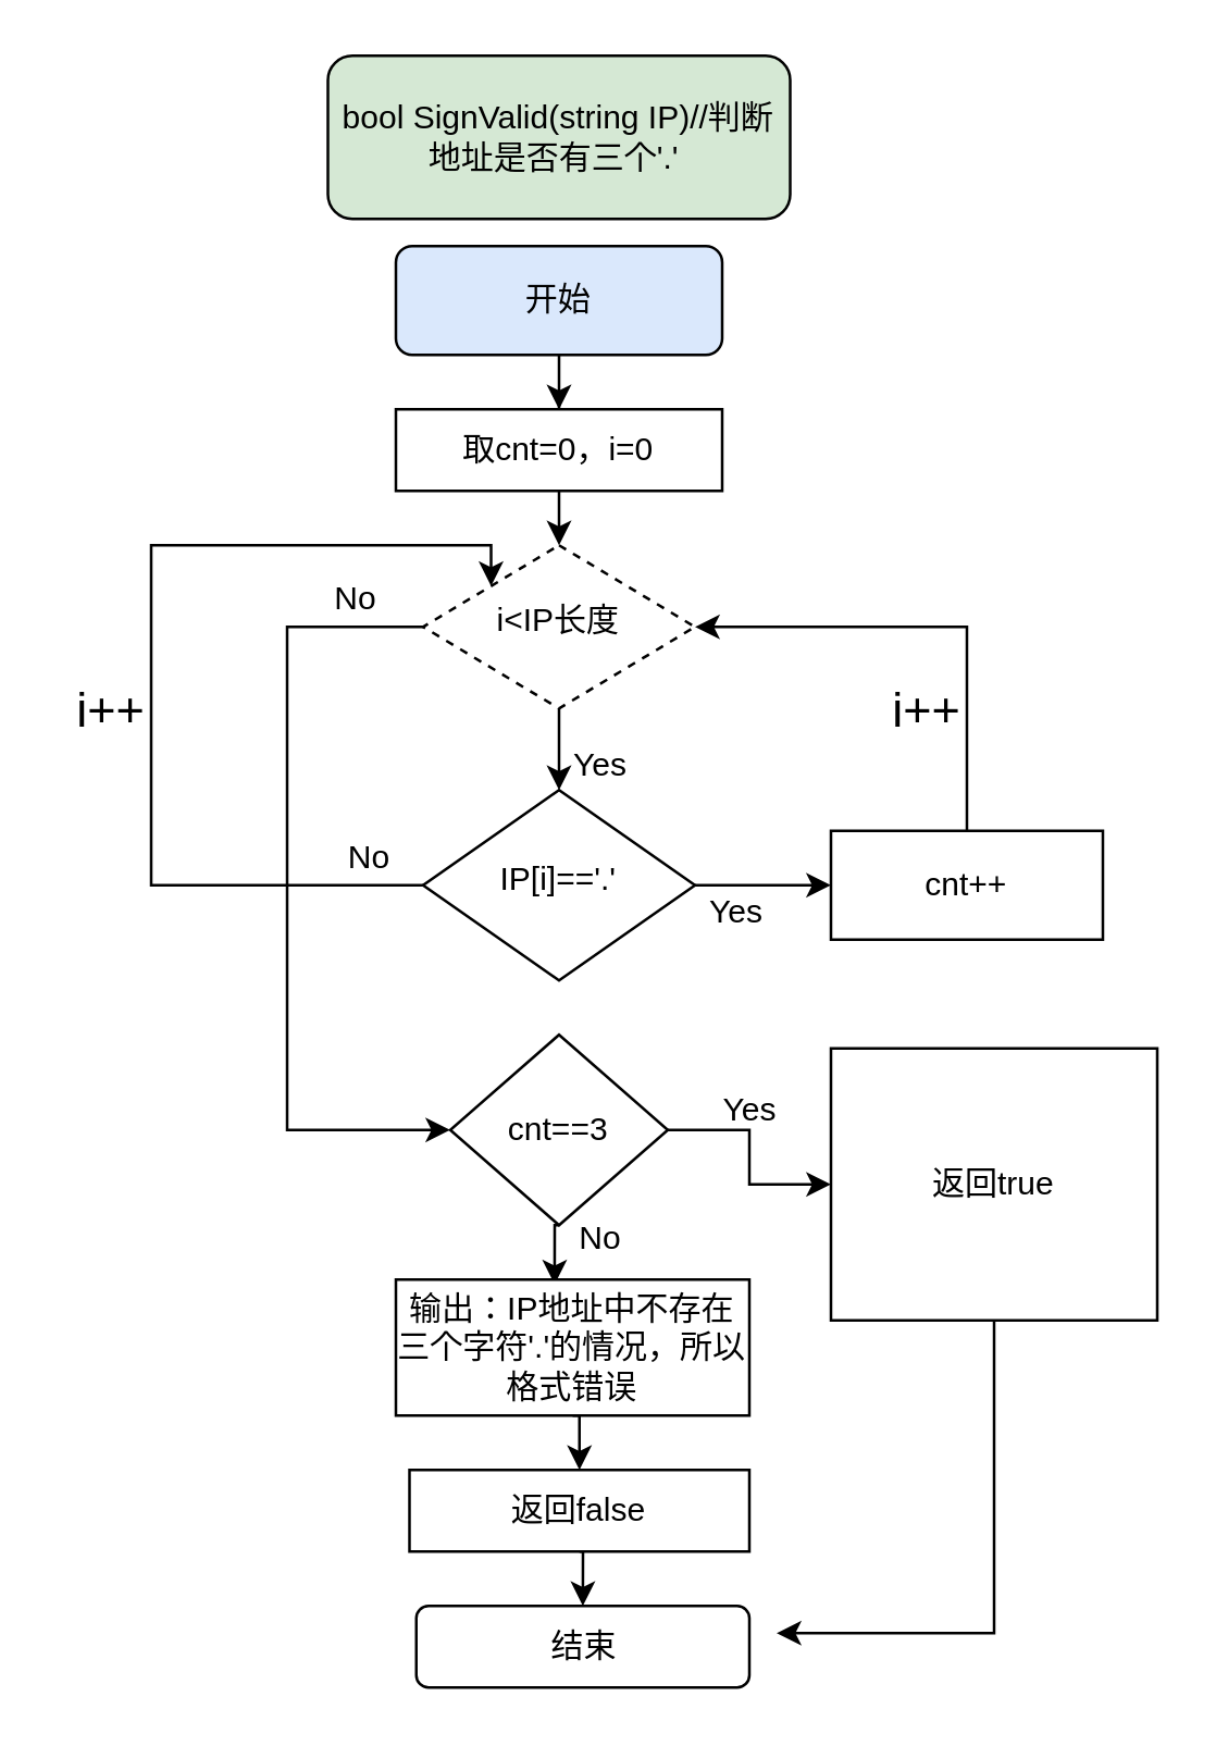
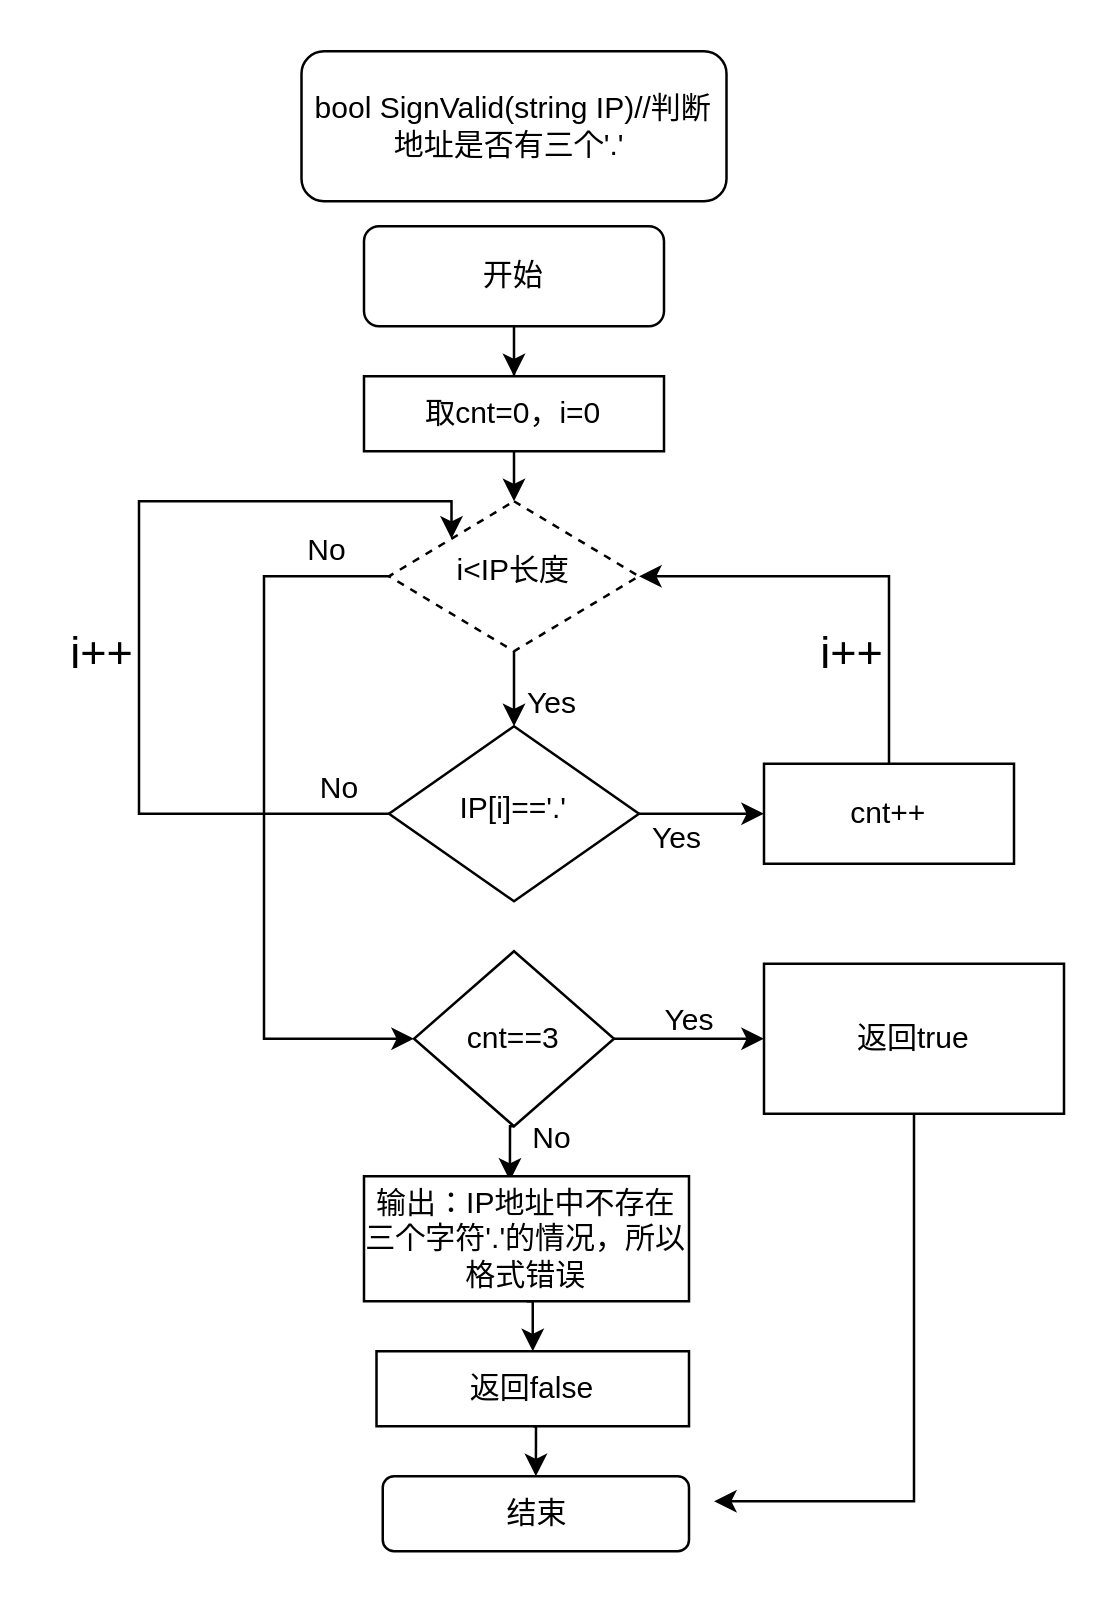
  <mxCell id="0" />
  <mxCell id="1" parent="0" />
  <mxCell id="2" style="edgeStyle=orthogonalEdgeStyle;rounded=0;orthogonalLoop=1;jettySize=auto;html=1;exitX=0.5;exitY=1;exitDx=0;exitDy=0;" edge="1" parent="1" source="3" target="14"><mxGeometry relative="1" as="geometry"><mxPoint x="205" y="160" as="targetPoint" /></mxGeometry></mxCell>
- <mxCell id="3" value="开始" style="rounded=1;whiteSpace=wrap;html=1;fontSize=12;glass=0;strokeWidth=1;shadow=0;fillColor=#dae8fc;" parent="1" vertex="1"><mxGeometry x="145" y="90" width="120" height="40" as="geometry" /></mxCell>
+ <mxCell id="3" value="开始" style="rounded=1;whiteSpace=wrap;html=1;fontSize=12;glass=0;strokeWidth=1;shadow=0;" parent="1" vertex="1"><mxGeometry x="145" y="90" width="120" height="40" as="geometry" /></mxCell>
  <mxCell id="4" style="edgeStyle=orthogonalEdgeStyle;rounded=0;orthogonalLoop=1;jettySize=auto;html=1;exitX=1;exitY=0.5;exitDx=0;exitDy=0;" edge="1" parent="1" source="6" target="16"><mxGeometry relative="1" as="geometry"><mxPoint x="295" y="330" as="targetPoint" /></mxGeometry></mxCell>
  <mxCell id="5" style="edgeStyle=orthogonalEdgeStyle;rounded=0;orthogonalLoop=1;jettySize=auto;html=1;fontSize=12;entryX=0;entryY=0;entryDx=0;entryDy=0;" edge="1" parent="1" source="6" target="9"><mxGeometry relative="1" as="geometry"><mxPoint x="55" y="210" as="targetPoint" /><Array as="points"><mxPoint x="55" y="325" /><mxPoint x="55" y="200" /><mxPoint x="180" y="200" /></Array></mxGeometry></mxCell>
  <mxCell id="6" value="IP[i]=='.'" style="rhombus;whiteSpace=wrap;html=1;shadow=0;fontFamily=Helvetica;fontSize=12;align=center;strokeWidth=1;spacing=6;spacingTop=-4;" parent="1" vertex="1"><mxGeometry x="155" y="290" width="100" height="70" as="geometry" /></mxCell>
  <mxCell id="7" style="edgeStyle=orthogonalEdgeStyle;rounded=0;orthogonalLoop=1;jettySize=auto;html=1;" edge="1" parent="1" source="9"><mxGeometry relative="1" as="geometry"><mxPoint x="205" y="290" as="targetPoint" /></mxGeometry></mxCell>
  <mxCell id="8" style="edgeStyle=orthogonalEdgeStyle;rounded=0;orthogonalLoop=1;jettySize=auto;html=1;exitX=0;exitY=0.5;exitDx=0;exitDy=0;fontSize=12;entryX=0;entryY=0.5;entryDx=0;entryDy=0;" edge="1" parent="1" source="9" target="22"><mxGeometry relative="1" as="geometry"><mxPoint x="105" y="410" as="targetPoint" /><Array as="points"><mxPoint x="105" y="230" /><mxPoint x="105" y="415" /></Array></mxGeometry></mxCell>
  <mxCell id="9" value="i&amp;lt;IP长度" style="rhombus;whiteSpace=wrap;html=1;shadow=0;fontFamily=Helvetica;fontSize=12;align=center;strokeWidth=1;spacing=6;spacingTop=-4;dashed=1;" parent="1" vertex="1"><mxGeometry x="155" y="200" width="100" height="60" as="geometry" /></mxCell>
  <mxCell id="10" value="结束" style="rounded=1;whiteSpace=wrap;html=1;fontSize=12;glass=0;strokeWidth=1;shadow=0;" parent="1" vertex="1"><mxGeometry x="152.5" y="590" width="122.5" height="30" as="geometry" /></mxCell>
- <mxCell id="11" value="bool SignValid(string IP)//判断地址是否有三个'.'&amp;nbsp;" style="rounded=1;whiteSpace=wrap;html=1;fillColor=#d5e8d4;" vertex="1" parent="1"><mxGeometry x="120" y="20" width="170" height="60" as="geometry" /></mxCell>
+ <mxCell id="11" value="bool SignValid(string IP)//判断地址是否有三个'.'&amp;nbsp;" style="rounded=1;whiteSpace=wrap;html=1;" vertex="1" parent="1"><mxGeometry x="120" y="20" width="170" height="60" as="geometry" /></mxCell>
  <mxCell id="12" style="edgeStyle=orthogonalEdgeStyle;rounded=0;orthogonalLoop=1;jettySize=auto;html=1;exitX=0.5;exitY=1;exitDx=0;exitDy=0;" edge="1" parent="1" source="14"><mxGeometry relative="1" as="geometry"><mxPoint x="205" y="170" as="targetPoint" /></mxGeometry></mxCell>
  <mxCell id="13" style="edgeStyle=orthogonalEdgeStyle;rounded=0;orthogonalLoop=1;jettySize=auto;html=1;exitX=0.5;exitY=1;exitDx=0;exitDy=0;entryX=0.5;entryY=0;entryDx=0;entryDy=0;" edge="1" parent="1" source="14" target="9"><mxGeometry relative="1" as="geometry" /></mxCell>
  <mxCell id="14" value="取cnt=0，i=0" style="rounded=0;whiteSpace=wrap;html=1;" vertex="1" parent="1"><mxGeometry x="145" y="150" width="120" height="30" as="geometry" /></mxCell>
  <mxCell id="15" style="edgeStyle=orthogonalEdgeStyle;rounded=0;orthogonalLoop=1;jettySize=auto;html=1;exitX=0.5;exitY=0;exitDx=0;exitDy=0;entryX=1;entryY=0.5;entryDx=0;entryDy=0;" edge="1" parent="1" source="16" target="9"><mxGeometry relative="1" as="geometry"><mxPoint x="355" y="220" as="targetPoint" /><Array as="points"><mxPoint x="355" y="230" /></Array></mxGeometry></mxCell>
  <mxCell id="16" value="cnt++" style="rounded=0;whiteSpace=wrap;html=1;" vertex="1" parent="1"><mxGeometry x="305" y="305" width="100" height="40" as="geometry" /></mxCell>
  <mxCell id="17" value="i++&lt;br style=&quot;font-size: 18px;&quot;&gt;" style="text;html=1;align=center;verticalAlign=middle;resizable=0;points=[];autosize=1;fontSize=18;" vertex="1" parent="1"><mxGeometry x="320" y="246" width="40" height="30" as="geometry" /></mxCell>
  <mxCell id="18" value="&lt;font style=&quot;font-size: 12px;&quot;&gt;Yes&lt;br style=&quot;font-size: 12px;&quot;&gt;&lt;/font&gt;" style="text;html=1;align=center;verticalAlign=middle;resizable=0;points=[];autosize=1;fontSize=12;" vertex="1" parent="1"><mxGeometry x="205" y="271" width="30" height="20" as="geometry" /></mxCell>
  <mxCell id="19" value="No" style="text;html=1;align=center;verticalAlign=middle;resizable=0;points=[];autosize=1;fontSize=12;" vertex="1" parent="1"><mxGeometry x="115" y="210" width="30" height="20" as="geometry" /></mxCell>
  <mxCell id="20" style="edgeStyle=orthogonalEdgeStyle;rounded=0;orthogonalLoop=1;jettySize=auto;html=1;exitX=0.5;exitY=1;exitDx=0;exitDy=0;entryX=0.449;entryY=0.036;entryDx=0;entryDy=0;entryPerimeter=0;fontSize=12;" edge="1" parent="1" source="22" target="24"><mxGeometry relative="1" as="geometry" /></mxCell>
  <mxCell id="21" style="edgeStyle=orthogonalEdgeStyle;rounded=0;orthogonalLoop=1;jettySize=auto;html=1;exitX=1;exitY=0.5;exitDx=0;exitDy=0;fontSize=12;" edge="1" parent="1" source="22" target="28"><mxGeometry relative="1" as="geometry"><mxPoint x="315" y="415" as="targetPoint" /></mxGeometry></mxCell>
  <mxCell id="22" value="cnt==3" style="rhombus;whiteSpace=wrap;html=1;fontSize=12;" vertex="1" parent="1"><mxGeometry x="165" y="380" width="80" height="70" as="geometry" /></mxCell>
  <mxCell id="23" style="edgeStyle=orthogonalEdgeStyle;rounded=0;orthogonalLoop=1;jettySize=auto;html=1;exitX=0.5;exitY=1;exitDx=0;exitDy=0;entryX=0.5;entryY=0;entryDx=0;entryDy=0;fontSize=12;" edge="1" parent="1" source="24" target="26"><mxGeometry relative="1" as="geometry" /></mxCell>
  <mxCell id="24" value="输出：IP地址中不存在三个字符'.'的情况，所以格式错误&lt;br&gt;" style="rounded=0;whiteSpace=wrap;html=1;" vertex="1" parent="1"><mxGeometry x="145" y="470" width="130" height="50" as="geometry" /></mxCell>
  <mxCell id="25" style="edgeStyle=orthogonalEdgeStyle;rounded=0;orthogonalLoop=1;jettySize=auto;html=1;exitX=0.5;exitY=1;exitDx=0;exitDy=0;entryX=0.5;entryY=0;entryDx=0;entryDy=0;fontSize=12;" edge="1" parent="1" source="26" target="10"><mxGeometry relative="1" as="geometry" /></mxCell>
  <mxCell id="26" value="返回false" style="rounded=0;whiteSpace=wrap;html=1;" vertex="1" parent="1"><mxGeometry x="150" y="540" width="125" height="30" as="geometry" /></mxCell>
  <mxCell id="27" style="edgeStyle=orthogonalEdgeStyle;rounded=0;orthogonalLoop=1;jettySize=auto;html=1;exitX=0.5;exitY=1;exitDx=0;exitDy=0;fontSize=12;" edge="1" parent="1" source="28"><mxGeometry relative="1" as="geometry"><mxPoint x="285" y="600" as="targetPoint" /><Array as="points"><mxPoint x="365" y="600" /></Array></mxGeometry></mxCell>
- <mxCell id="28" value="返回true" style="rounded=0;whiteSpace=wrap;html=1;" vertex="1" parent="1"><mxGeometry x="305" y="385" width="120" height="100" as="geometry" /></mxCell>
+ <mxCell id="28" value="返回true" style="rounded=0;whiteSpace=wrap;html=1;" vertex="1" parent="1"><mxGeometry x="305" y="385" width="120" height="60" as="geometry" /></mxCell>
  <mxCell id="29" value="Yes" style="text;html=1;align=center;verticalAlign=middle;resizable=0;points=[];autosize=1;fontSize=12;" vertex="1" parent="1"><mxGeometry x="260" y="398" width="30" height="20" as="geometry" /></mxCell>
  <mxCell id="30" value="No" style="text;html=1;align=center;verticalAlign=middle;resizable=0;points=[];autosize=1;fontSize=12;" vertex="1" parent="1"><mxGeometry x="205" y="445" width="30" height="20" as="geometry" /></mxCell>
  <mxCell id="31" value="Yes" style="text;html=1;align=center;verticalAlign=middle;resizable=0;points=[];autosize=1;fontSize=12;" vertex="1" parent="1"><mxGeometry x="255" y="325" width="30" height="20" as="geometry" /></mxCell>
  <mxCell id="32" value="i++" style="text;html=1;align=center;verticalAlign=middle;resizable=0;points=[];autosize=1;fontSize=18;" vertex="1" parent="1"><mxGeometry x="20" y="246" width="40" height="30" as="geometry" /></mxCell>
  <mxCell id="33" value="No" style="text;html=1;align=center;verticalAlign=middle;resizable=0;points=[];autosize=1;fontSize=12;" vertex="1" parent="1"><mxGeometry x="120" y="305" width="30" height="20" as="geometry" /></mxCell>
